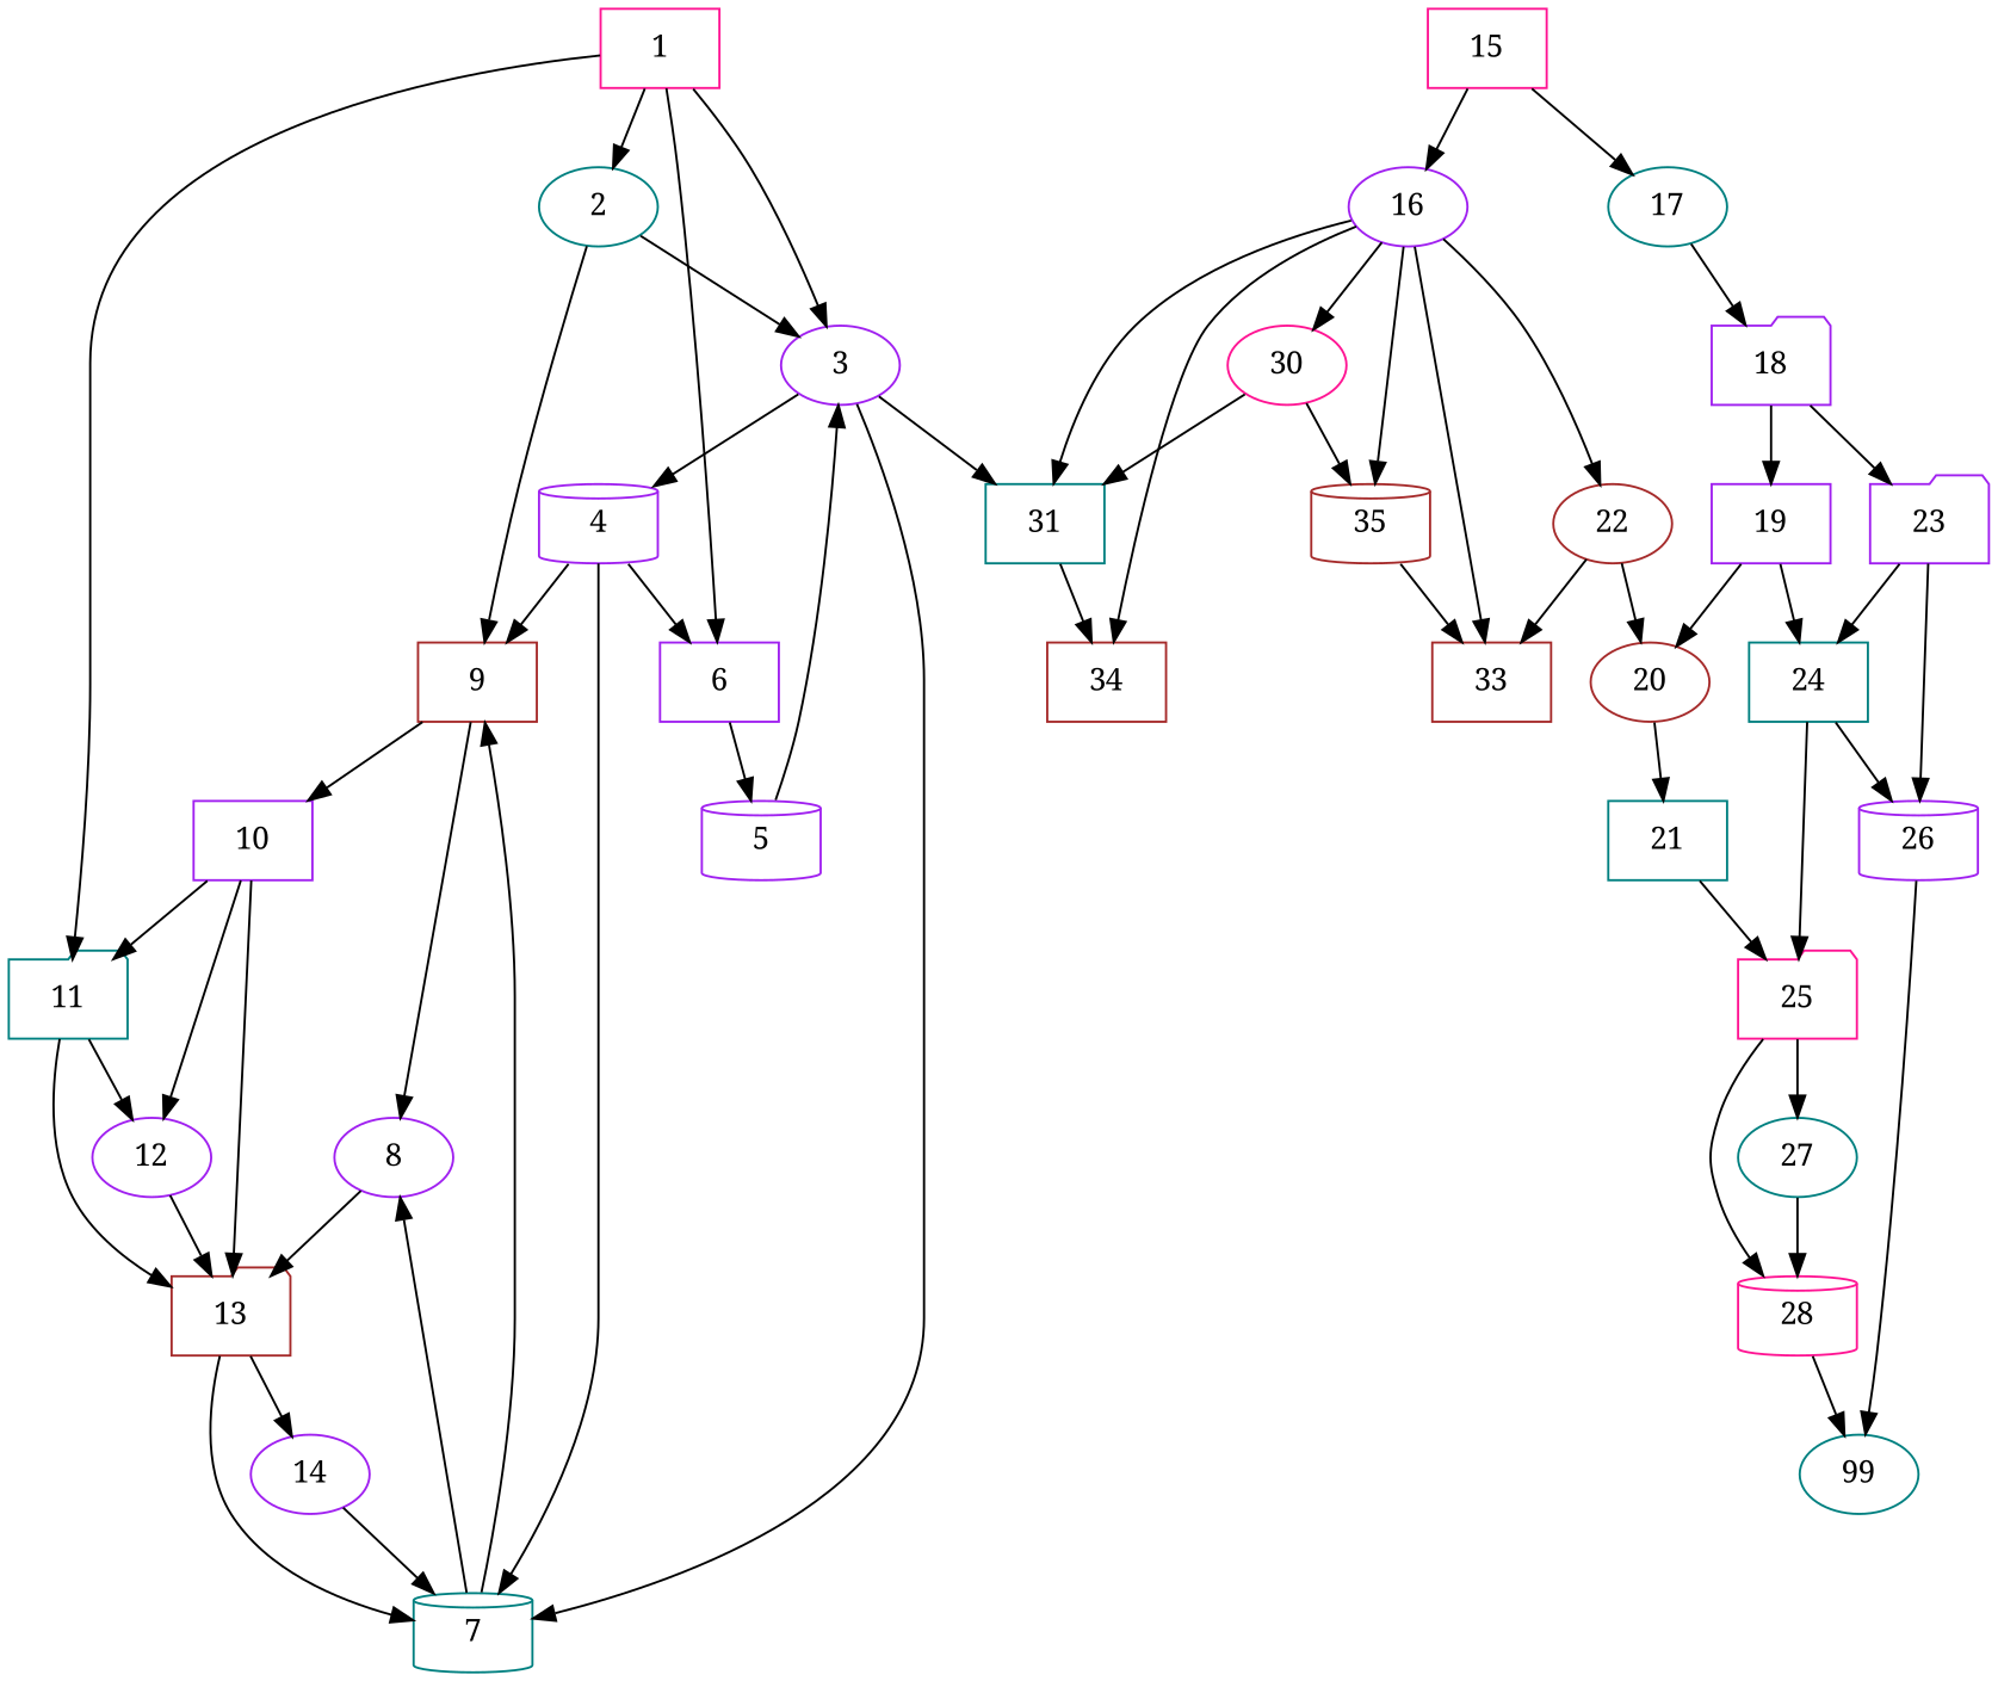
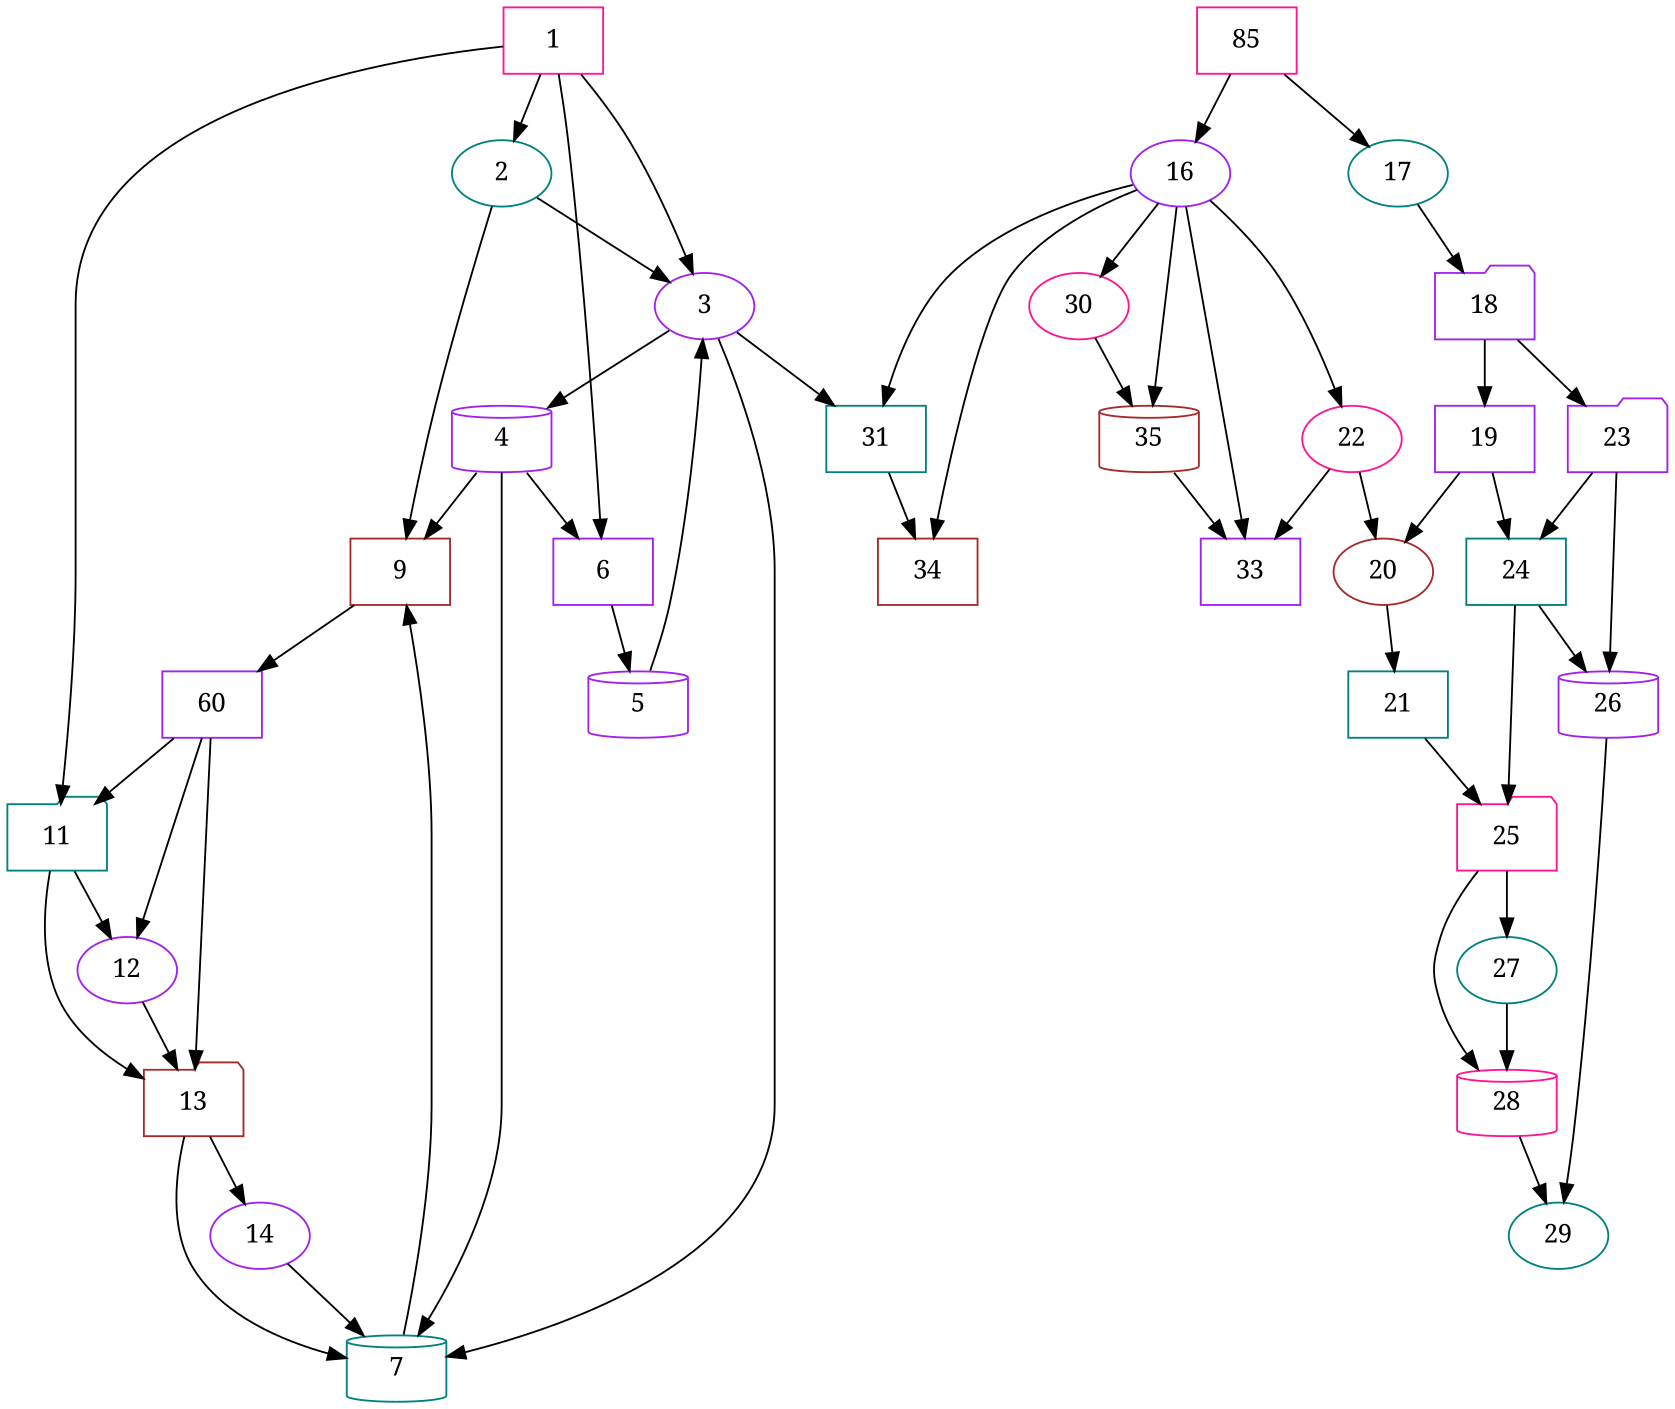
  digraph {
    fontname="Noto Serif"
    node [color=purple fontname="Noto Serif" shape=ellipse]
    edge [fontname="Noto Serif"]
    n1 [color=deeppink label=1 shape=box]
    n2 [color=teal label=2]
    n3 [label=3]
    n4 [label=6 shape=box]
    n5 [color=teal label=11 shape=folder]
    n6 [color=brown label=9 shape=box]
    n7 [label=4 shape=cylinder]
    n8 [color=teal label=7 shape=cylinder]
    n9 [color=teal label=31 shape=box]
    n10 [label=5 shape=cylinder]
    n11 [color=brown label=13 shape=folder]
    n12 [label=12]
-   n13 [label=8]
-   n14 [label=10 shape=box]
+   n14 [label=60 shape=box]
    n15 [color=brown label=34 shape=box]
    n16 [label=14]
-   n17 [color=deeppink label=15 shape=box]
+   n17 [color=deeppink label=85 shape=box]
    n18 [label=16]
    n19 [color=teal label=17]
-   n20 [color=brown label=22]
+   n20 [color=deeppink label=22]
    n21 [color=deeppink label=30]
    n22 [color=brown label=35 shape=cylinder]
-   n23 [color=brown label=33 shape=box]
+   n23 [label=33 shape=box]
    n24 [label=18 shape=folder]
    n25 [color=brown label=20]
    n26 [label=19 shape=box]
    n27 [label=23 shape=folder]
    n28 [color=teal label=24 shape=box]
    n29 [label=26 shape=cylinder]
    n30 [color=teal label=21 shape=box]
    n31 [color=deeppink label=25 shape=folder]
    n32 [color=teal label=27]
    n33 [color=deeppink label=28 shape=cylinder]
-   n34 [color=teal label=99]
+   n34 [color=teal label=29]
    n1 -> n2
    n1 -> n3
    n1 -> n4
    n1 -> n5
    n2 -> n3
    n2 -> n6
    n3 -> n7
    n3 -> n8
    n3 -> n9
    n4 -> n10
    n5 -> n11
    n5 -> n12
-   n6 -> n13
    n6 -> n14
    n7 -> n4
    n7 -> n6
    n7 -> n8
    n8 -> n6
-   n8 -> n13
    n9 -> n15
    n10 -> n3
    n11 -> n8
    n11 -> n16
    n12 -> n11
-   n13 -> n11
    n14 -> n5
    n14 -> n11
    n14 -> n12
    n16 -> n8
    n17 -> n18
    n17 -> n19
    n18 -> n9
    n18 -> n15
    n18 -> n20
    n18 -> n21
    n18 -> n22
    n18 -> n23
    n19 -> n24
    n20 -> n23
    n20 -> n25
-   n21 -> n9
    n21 -> n22
    n22 -> n23
    n24 -> n26
    n24 -> n27
    n25 -> n30
    n26 -> n25
    n26 -> n28
    n27 -> n28
    n27 -> n29
    n28 -> n29
    n28 -> n31
    n29 -> n34
    n30 -> n31
    n31 -> n32
    n31 -> n33
    n32 -> n33
    n33 -> n34
  }
